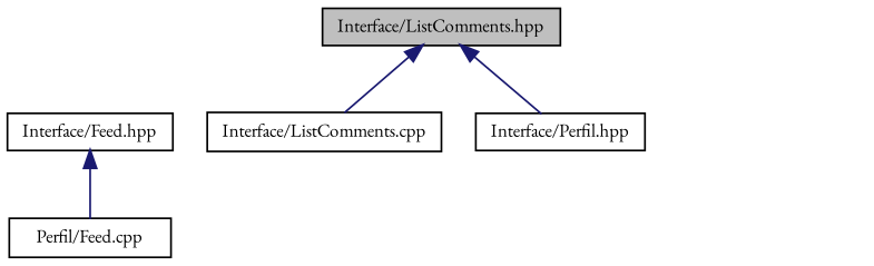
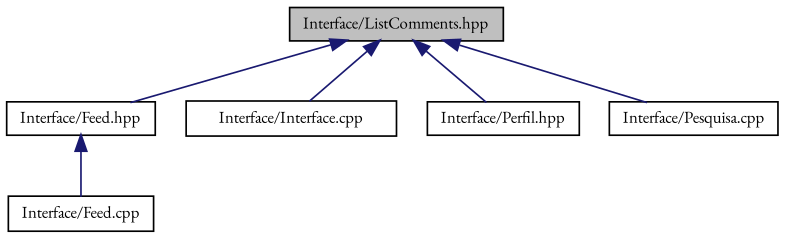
  digraph {
    fontname="EB Garamond"
    node [color=black fillcolor=white fontname="EB Garamond" fontsize=10 shape=record style=filled]
    edge [color=midnightblue dir=back fontname="EB Garamond" fontsize=10 labelfontname=Helvetica labelfontsize=10 style=solid]
    n1 [fillcolor=grey75 fontcolor=black height=0.2 label="Interface/ListComments.hpp" width=0.4]
    n2 [height=0.2 label="Interface/Feed.hpp" width=0.4]
-   n3 [height=0.2 label="Interface/ListComments.cpp" width=0.4]
+   n3 [height=0.2 label="Interface/Interface.cpp" width=0.4]
    n4 [height=0.2 label="Interface/Perfil.hpp" width=0.4]
-   n6 [height=0.2 label="Perfil/Feed.cpp" width=0.4]
+   n5 [height=0.2 label="Interface/Pesquisa.cpp" width=0.4]
+   n6 [height=0.2 label="Interface/Feed.cpp" width=0.4]
+   n1 -> n2
    n1 -> n3
    n1 -> n4
+   n1 -> n5
    n2 -> n6
  }
